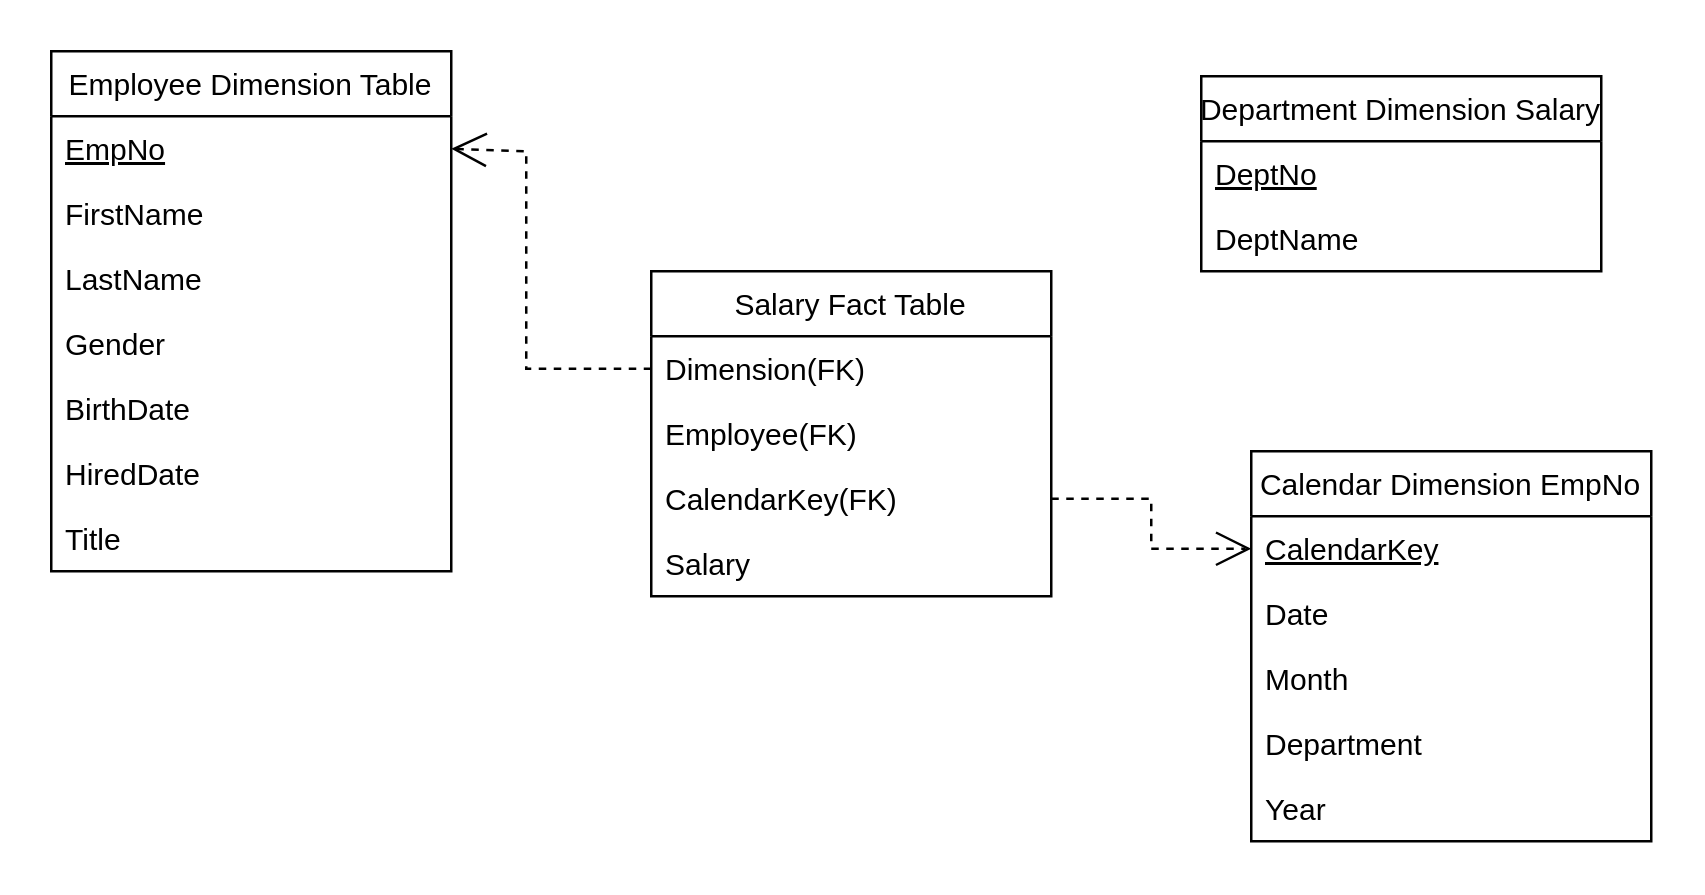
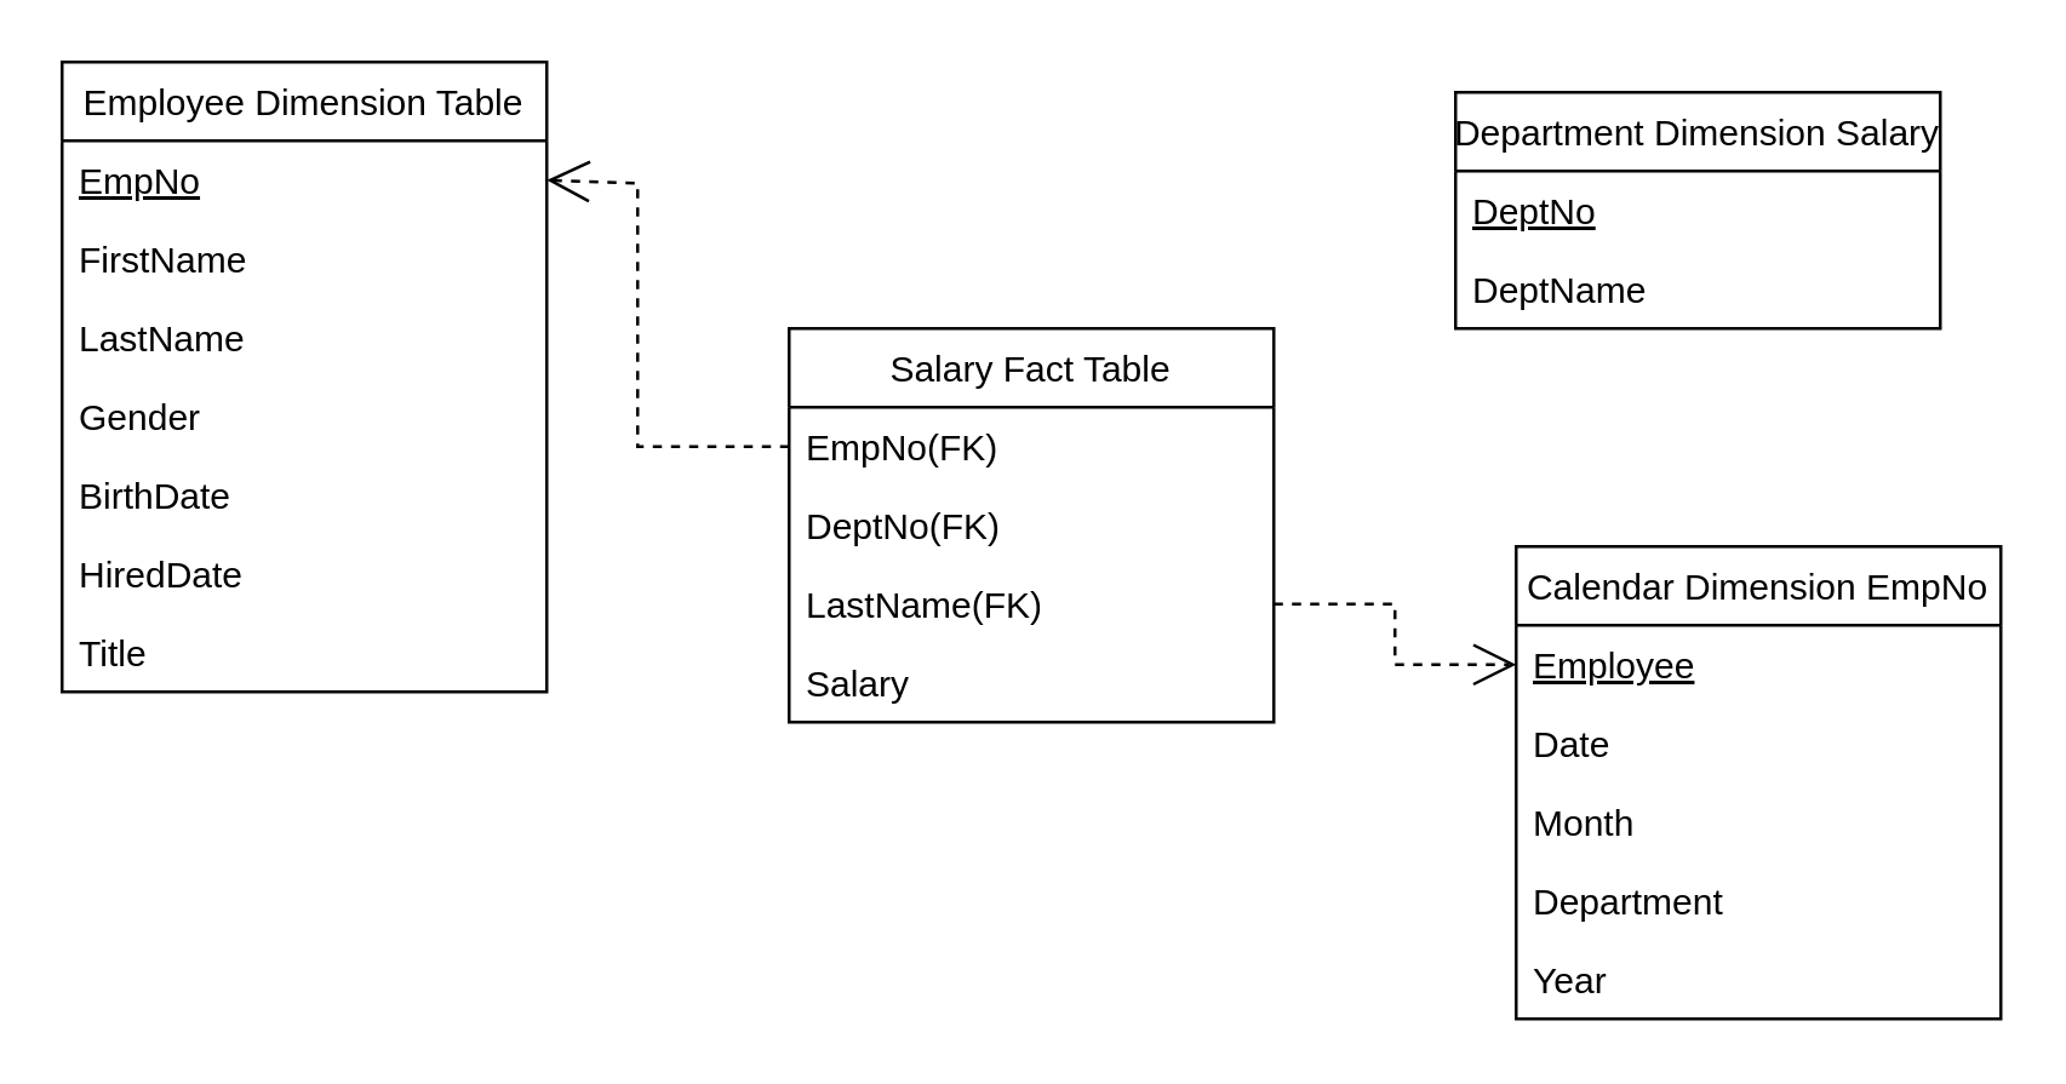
  <mxCell id="0" />
  <mxCell id="1" parent="0" />
  <mxCell id="2" value="Employee Dimension Table" style="swimlane;fontStyle=0;childLayout=stackLayout;horizontal=1;startSize=26;fillColor=none;horizontalStack=0;resizeParent=1;resizeParentMax=0;resizeLast=0;collapsible=1;marginBottom=0;" parent="1" vertex="1"><mxGeometry x="20" y="20" width="160" height="208" as="geometry" /></mxCell>
  <mxCell id="3" value="EmpNo" style="text;strokeColor=none;fillColor=none;align=left;verticalAlign=top;spacingLeft=4;spacingRight=4;overflow=hidden;rotatable=0;points=[[0,0.5],[1,0.5]];portConstraint=eastwest;strokeWidth=0;fontStyle=4" parent="2" vertex="1"><mxGeometry y="26" width="160" height="26" as="geometry" /></mxCell>
  <mxCell id="4" value="FirstName" style="text;strokeColor=none;fillColor=none;align=left;verticalAlign=top;spacingLeft=4;spacingRight=4;overflow=hidden;rotatable=0;points=[[0,0.5],[1,0.5]];portConstraint=eastwest;" parent="2" vertex="1"><mxGeometry y="52" width="160" height="26" as="geometry" /></mxCell>
  <mxCell id="5" value="LastName" style="text;strokeColor=none;fillColor=none;align=left;verticalAlign=top;spacingLeft=4;spacingRight=4;overflow=hidden;rotatable=0;points=[[0,0.5],[1,0.5]];portConstraint=eastwest;" parent="2" vertex="1"><mxGeometry y="78" width="160" height="26" as="geometry" /></mxCell>
  <mxCell id="6" value="Gender" style="text;strokeColor=none;fillColor=none;align=left;verticalAlign=top;spacingLeft=4;spacingRight=4;overflow=hidden;rotatable=0;points=[[0,0.5],[1,0.5]];portConstraint=eastwest;" parent="2" vertex="1"><mxGeometry y="104" width="160" height="26" as="geometry" /></mxCell>
  <mxCell id="7" value="BirthDate" style="text;strokeColor=none;fillColor=none;align=left;verticalAlign=top;spacingLeft=4;spacingRight=4;overflow=hidden;rotatable=0;points=[[0,0.5],[1,0.5]];portConstraint=eastwest;" parent="2" vertex="1"><mxGeometry y="130" width="160" height="26" as="geometry" /></mxCell>
  <mxCell id="8" value="HiredDate" style="text;strokeColor=none;fillColor=none;align=left;verticalAlign=top;spacingLeft=4;spacingRight=4;overflow=hidden;rotatable=0;points=[[0,0.5],[1,0.5]];portConstraint=eastwest;" parent="2" vertex="1"><mxGeometry y="156" width="160" height="26" as="geometry" /></mxCell>
  <mxCell id="9" value="Title" style="text;strokeColor=none;fillColor=none;align=left;verticalAlign=top;spacingLeft=4;spacingRight=4;overflow=hidden;rotatable=0;points=[[0,0.5],[1,0.5]];portConstraint=eastwest;" parent="2" vertex="1"><mxGeometry y="182" width="160" height="26" as="geometry" /></mxCell>
  <mxCell id="10" value="Department Dimension Salary" style="swimlane;fontStyle=0;childLayout=stackLayout;horizontal=1;startSize=26;fillColor=none;horizontalStack=0;resizeParent=1;resizeParentMax=0;resizeLast=0;collapsible=1;marginBottom=0;" parent="1" vertex="1"><mxGeometry x="480" y="30" width="160" height="78" as="geometry"><mxRectangle x="540" y="50" width="190" height="26" as="alternateBounds" /></mxGeometry></mxCell>
  <mxCell id="11" value="DeptNo" style="text;strokeColor=none;fillColor=none;align=left;verticalAlign=top;spacingLeft=4;spacingRight=4;overflow=hidden;rotatable=0;points=[[0,0.5],[1,0.5]];portConstraint=eastwest;fontStyle=4" parent="10" vertex="1"><mxGeometry y="26" width="160" height="26" as="geometry" /></mxCell>
  <mxCell id="12" value="DeptName" style="text;strokeColor=none;fillColor=none;align=left;verticalAlign=top;spacingLeft=4;spacingRight=4;overflow=hidden;rotatable=0;points=[[0,0.5],[1,0.5]];portConstraint=eastwest;" parent="10" vertex="1"><mxGeometry y="52" width="160" height="26" as="geometry" /></mxCell>
  <mxCell id="13" value="Calendar Dimension EmpNo" style="swimlane;fontStyle=0;childLayout=stackLayout;horizontal=1;startSize=26;fillColor=none;horizontalStack=0;resizeParent=1;resizeParentMax=0;resizeLast=0;collapsible=1;marginBottom=0;" parent="1" vertex="1"><mxGeometry x="500" y="180" width="160" height="156" as="geometry" /></mxCell>
- <mxCell id="14" value="CalendarKey" style="text;strokeColor=none;fillColor=none;align=left;verticalAlign=top;spacingLeft=4;spacingRight=4;overflow=hidden;rotatable=0;points=[[0,0.5],[1,0.5]];portConstraint=eastwest;fontStyle=4" parent="13" vertex="1"><mxGeometry y="26" width="160" height="26" as="geometry" /></mxCell>
+ <mxCell id="14" value="Employee" style="text;strokeColor=none;fillColor=none;align=left;verticalAlign=top;spacingLeft=4;spacingRight=4;overflow=hidden;rotatable=0;points=[[0,0.5],[1,0.5]];portConstraint=eastwest;fontStyle=4" parent="13" vertex="1"><mxGeometry y="26" width="160" height="26" as="geometry" /></mxCell>
  <mxCell id="15" value="Date" style="text;strokeColor=none;fillColor=none;align=left;verticalAlign=top;spacingLeft=4;spacingRight=4;overflow=hidden;rotatable=0;points=[[0,0.5],[1,0.5]];portConstraint=eastwest;" parent="13" vertex="1"><mxGeometry y="52" width="160" height="26" as="geometry" /></mxCell>
  <mxCell id="16" value="Month" style="text;strokeColor=none;fillColor=none;align=left;verticalAlign=top;spacingLeft=4;spacingRight=4;overflow=hidden;rotatable=0;points=[[0,0.5],[1,0.5]];portConstraint=eastwest;" parent="13" vertex="1"><mxGeometry y="78" width="160" height="26" as="geometry" /></mxCell>
  <mxCell id="17" value="Department" style="text;strokeColor=none;fillColor=none;align=left;verticalAlign=top;spacingLeft=4;spacingRight=4;overflow=hidden;rotatable=0;points=[[0,0.5],[1,0.5]];portConstraint=eastwest;" parent="13" vertex="1"><mxGeometry y="104" width="160" height="26" as="geometry" /></mxCell>
  <mxCell id="18" value="Year" style="text;strokeColor=none;fillColor=none;align=left;verticalAlign=top;spacingLeft=4;spacingRight=4;overflow=hidden;rotatable=0;points=[[0,0.5],[1,0.5]];portConstraint=eastwest;" parent="13" vertex="1"><mxGeometry y="130" width="160" height="26" as="geometry" /></mxCell>
  <mxCell id="19" value="Salary Fact Table" style="swimlane;fontStyle=0;childLayout=stackLayout;horizontal=1;startSize=26;fillColor=none;horizontalStack=0;resizeParent=1;resizeParentMax=0;resizeLast=0;collapsible=1;marginBottom=0;" parent="1" vertex="1"><mxGeometry x="260" y="108" width="160" height="130" as="geometry" /></mxCell>
- <mxCell id="20" value="Dimension(FK)" style="text;strokeColor=none;fillColor=none;align=left;verticalAlign=top;spacingLeft=4;spacingRight=4;overflow=hidden;rotatable=0;points=[[0,0.5],[1,0.5]];portConstraint=eastwest;" parent="19" vertex="1"><mxGeometry y="26" width="160" height="26" as="geometry" /></mxCell>
- <mxCell id="21" value="Employee(FK)" style="text;strokeColor=none;fillColor=none;align=left;verticalAlign=top;spacingLeft=4;spacingRight=4;overflow=hidden;rotatable=0;points=[[0,0.5],[1,0.5]];portConstraint=eastwest;" parent="19" vertex="1"><mxGeometry y="52" width="160" height="26" as="geometry" /></mxCell>
- <mxCell id="22" value="CalendarKey(FK)" style="text;strokeColor=none;fillColor=none;align=left;verticalAlign=top;spacingLeft=4;spacingRight=4;overflow=hidden;rotatable=0;points=[[0,0.5],[1,0.5]];portConstraint=eastwest;" parent="19" vertex="1"><mxGeometry y="78" width="160" height="26" as="geometry" /></mxCell>
+ <mxCell id="20" value="EmpNo(FK)" style="text;strokeColor=none;fillColor=none;align=left;verticalAlign=top;spacingLeft=4;spacingRight=4;overflow=hidden;rotatable=0;points=[[0,0.5],[1,0.5]];portConstraint=eastwest;" parent="19" vertex="1"><mxGeometry y="26" width="160" height="26" as="geometry" /></mxCell>
+ <mxCell id="21" value="DeptNo(FK)" style="text;strokeColor=none;fillColor=none;align=left;verticalAlign=top;spacingLeft=4;spacingRight=4;overflow=hidden;rotatable=0;points=[[0,0.5],[1,0.5]];portConstraint=eastwest;" parent="19" vertex="1"><mxGeometry y="52" width="160" height="26" as="geometry" /></mxCell>
+ <mxCell id="22" value="LastName(FK)" style="text;strokeColor=none;fillColor=none;align=left;verticalAlign=top;spacingLeft=4;spacingRight=4;overflow=hidden;rotatable=0;points=[[0,0.5],[1,0.5]];portConstraint=eastwest;" parent="19" vertex="1"><mxGeometry y="78" width="160" height="26" as="geometry" /></mxCell>
  <mxCell id="23" value="Salary" style="text;strokeColor=none;fillColor=none;align=left;verticalAlign=top;spacingLeft=4;spacingRight=4;overflow=hidden;rotatable=0;points=[[0,0.5],[1,0.5]];portConstraint=eastwest;" parent="19" vertex="1"><mxGeometry y="104" width="160" height="26" as="geometry" /></mxCell>
  <mxCell id="24" value="" style="endArrow=open;endFill=1;endSize=12;html=1;rounded=0;exitX=0;exitY=0.5;exitDx=0;exitDy=0;entryX=1;entryY=0.5;entryDx=0;entryDy=0;dashed=1;" parent="1" source="20" target="3" edge="1"><mxGeometry width="160" relative="1" as="geometry"><mxPoint x="180" y="320" as="sourcePoint" /><mxPoint x="340" y="320" as="targetPoint" /><Array as="points"><mxPoint x="210" y="147" /><mxPoint x="210" y="60" /></Array></mxGeometry></mxCell>
  <mxCell id="25" value="" style="endArrow=open;endFill=1;endSize=12;html=1;rounded=0;exitX=1;exitY=0.5;exitDx=0;exitDy=0;entryX=0;entryY=0.5;entryDx=0;entryDy=0;dashed=1;" parent="1" source="22" target="14" edge="1"><mxGeometry width="160" relative="1" as="geometry"><mxPoint x="190" y="330" as="sourcePoint" /><mxPoint x="350" y="330" as="targetPoint" /><Array as="points"><mxPoint x="460" y="199" /><mxPoint x="460" y="219" /></Array></mxGeometry></mxCell>
